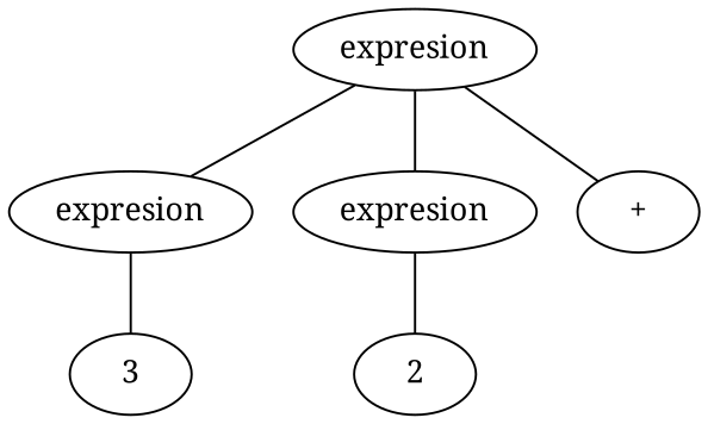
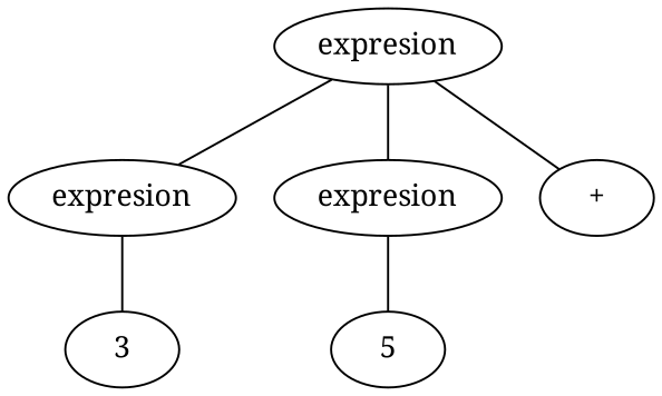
  graph {
    ordering=out
    fontname="Noto Serif"
    node [fontname="Noto Serif"]
    edge [fontname="Noto Serif"]
    n1 [label=3]
    n2 [label=expresion]
-   n3 [label=2]
+   n3 [label=5]
    n4 [label=expresion]
    n5 [label="+"]
    n6 [label=expresion]
    n2 -- n1
    n4 -- n3
    n6 -- n2
    n6 -- n4
    n6 -- n5
  }
